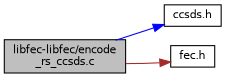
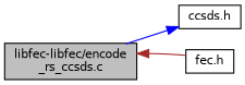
  digraph {
    rankdir=LR
    node [color=black fillcolor=white fontname=Helvetica fontsize=10 shape=record style=filled]
    edge [fontname=Helvetica fontsize=10 labelfontname=Helvetica labelfontsize=10 style=solid]
    n1 [fillcolor=grey75 fontcolor=black height=0.2 label="libfec-libfec/encode\l_rs_ccsds.c" width=0.4]
    n2 [height=0.2 label="ccsds.h" width=0.4]
    n3 [height=0.2 label="fec.h" width=0.4]
    n1 -> n2 [color=blue]
-   n1 -> n3 [color=brown]
+   n3 -> n1 [color=brown]
  }
